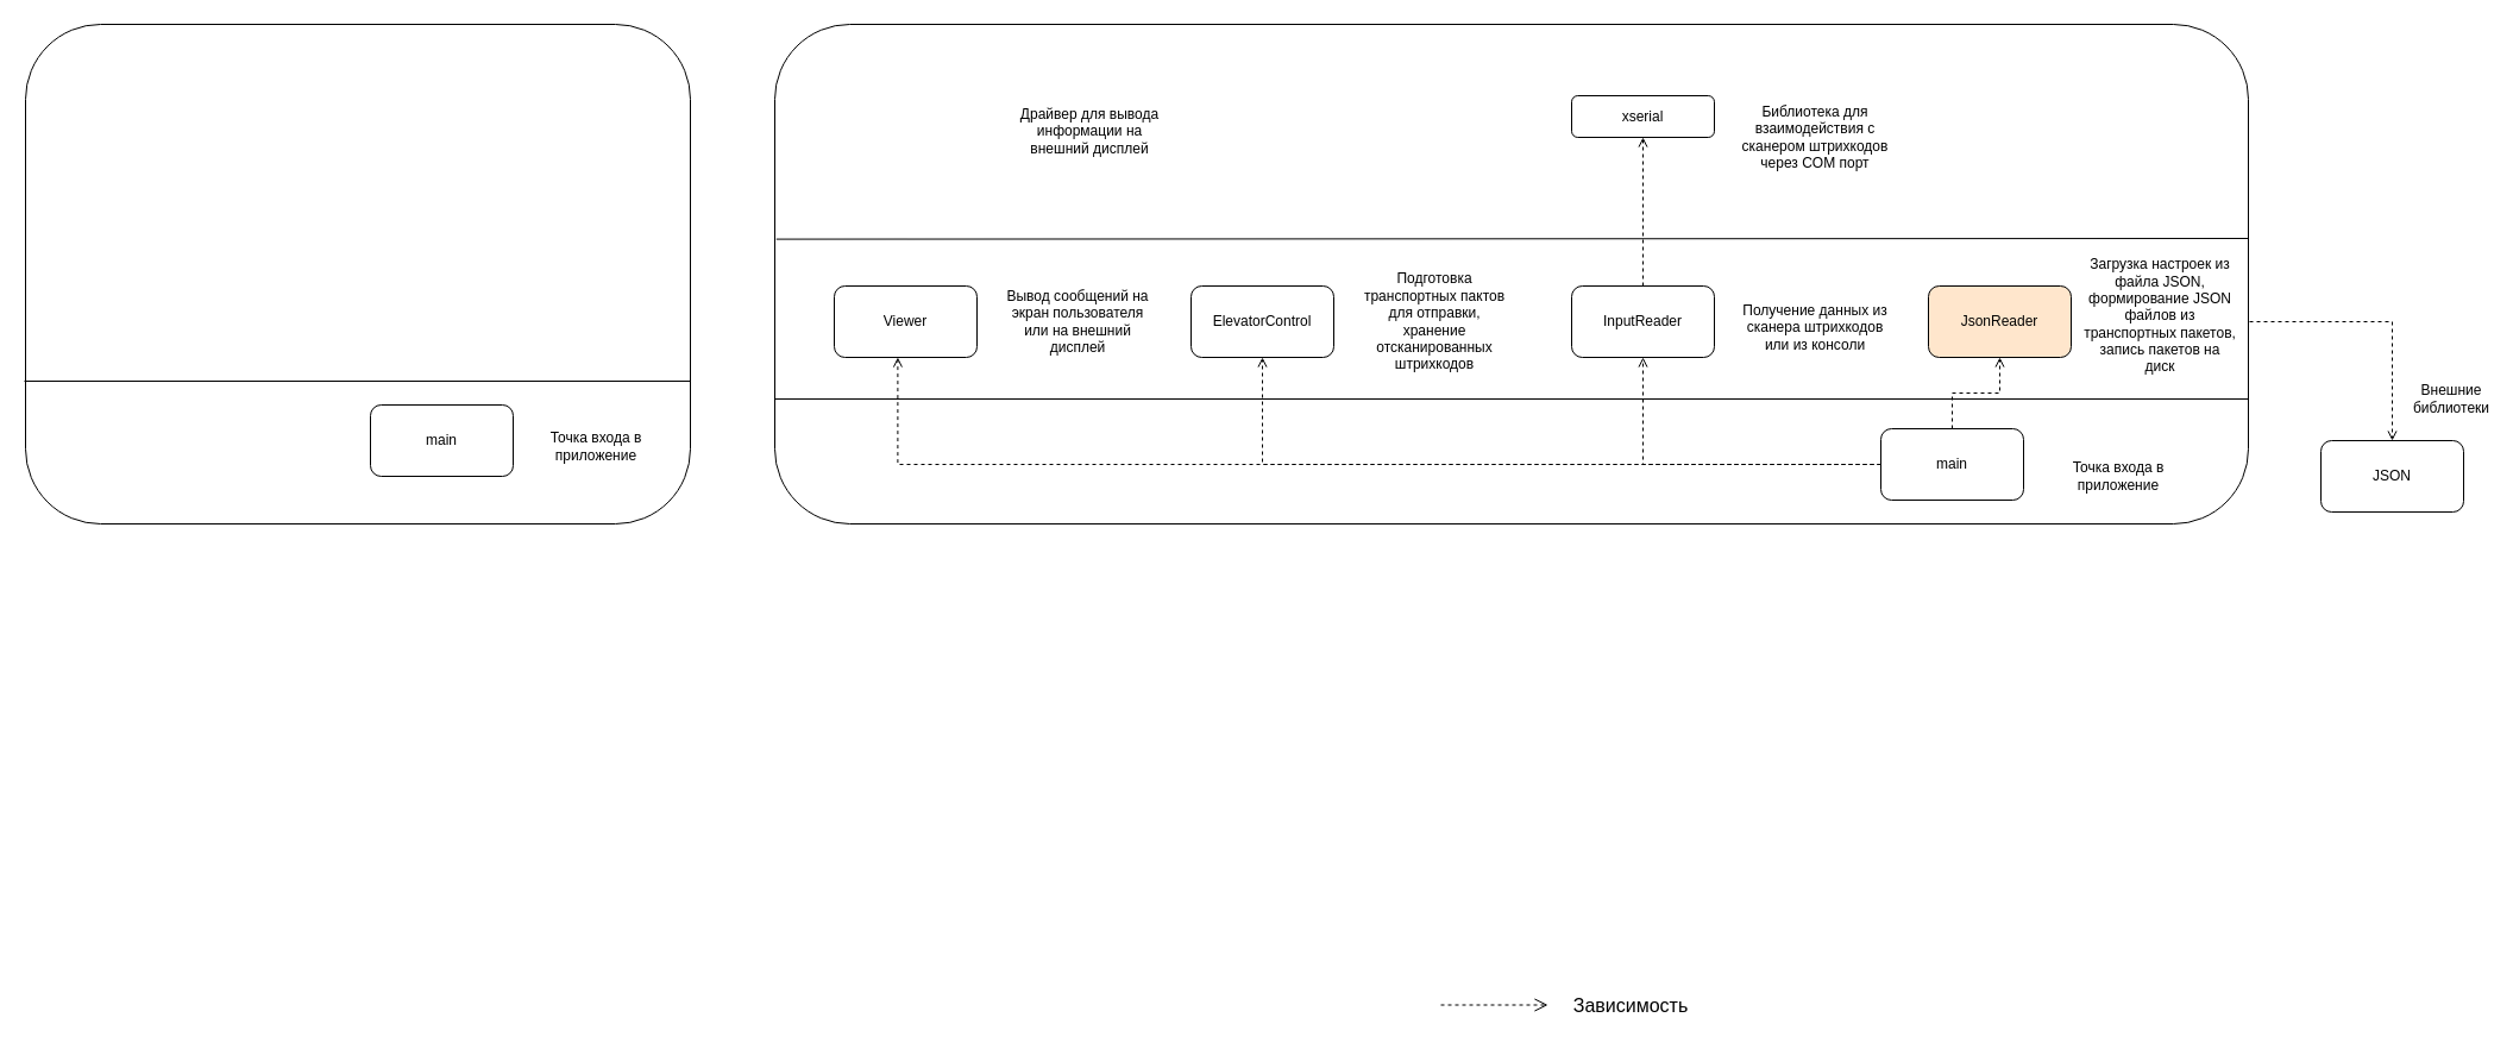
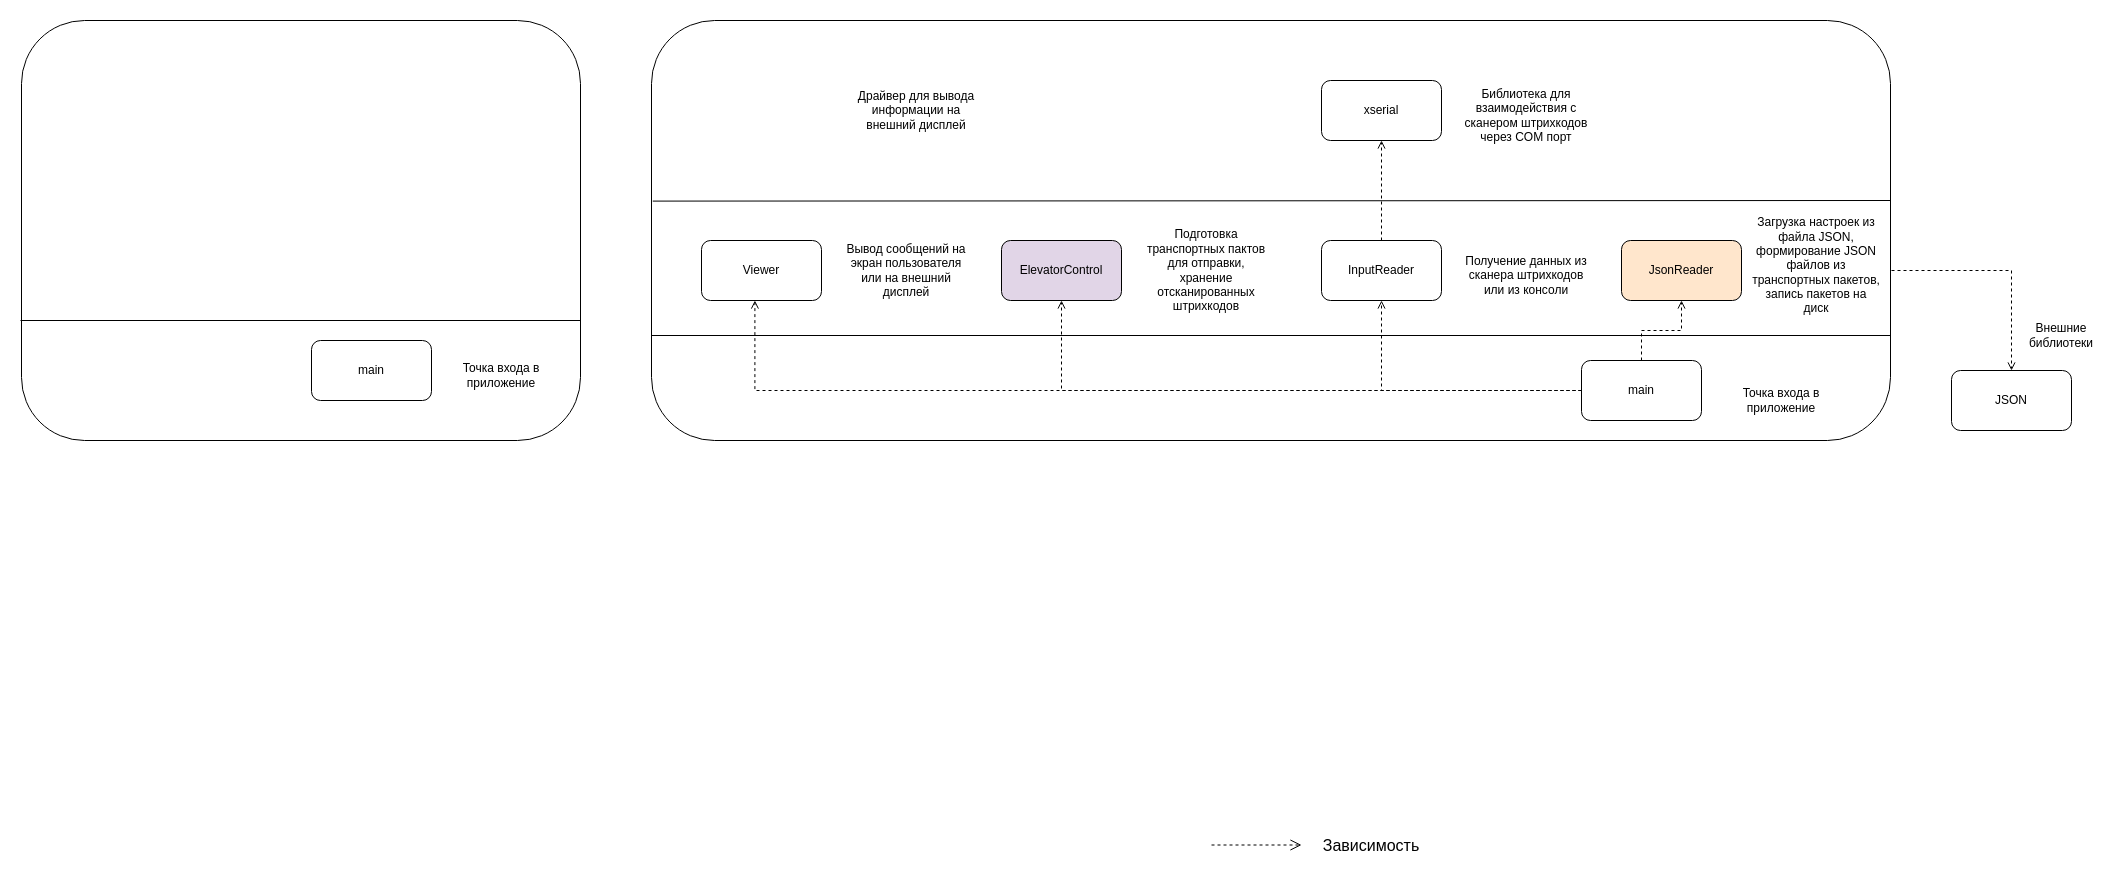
  <mxCell id="0" />
  <mxCell id="1" parent="0" />
  <mxCell id="2" value="" style="endArrow=open;html=1;rounded=0;dashed=1;endFill=0;endSize=9;" edge="1" parent="1"><mxGeometry width="50" height="50" relative="1" as="geometry"><mxPoint x="1211" y="844.5" as="sourcePoint" /><mxPoint x="1301" y="844.5" as="targetPoint" /></mxGeometry></mxCell>
  <mxCell id="3" value="&lt;font style=&quot;font-size: 16px;&quot;&gt;Зависимость&lt;/font&gt;" style="text;html=1;align=center;verticalAlign=middle;whiteSpace=wrap;rounded=0;" vertex="1" parent="1"><mxGeometry x="1311" y="830" width="120" height="30" as="geometry" /></mxCell>
  <mxCell id="4" style="edgeStyle=orthogonalEdgeStyle;rounded=0;orthogonalLoop=1;jettySize=auto;html=1;dashed=1;endArrow=open;endFill=0;exitX=1;exitY=0.5;exitDx=0;exitDy=0;" edge="1" parent="1" source="18" target="6"><mxGeometry relative="1" as="geometry"><mxPoint x="1891" y="370" as="sourcePoint" /></mxGeometry></mxCell>
  <mxCell id="5" value="" style="rounded=1;whiteSpace=wrap;html=1;" vertex="1" parent="1"><mxGeometry x="651" y="20" width="1239" height="420" as="geometry" /></mxCell>
  <mxCell id="6" value="JSON" style="rounded=1;whiteSpace=wrap;html=1;" vertex="1" parent="1"><mxGeometry x="1951" y="370" width="120" height="60" as="geometry" /></mxCell>
  <mxCell id="7" value="Внешние библиотеки" style="text;html=1;align=center;verticalAlign=middle;whiteSpace=wrap;rounded=0;" vertex="1" parent="1"><mxGeometry x="2031" y="320" width="60" height="30" as="geometry" /></mxCell>
  <mxCell id="8" value="" style="endArrow=none;html=1;rounded=0;exitX=0;exitY=0.75;exitDx=0;exitDy=0;entryX=1;entryY=0.75;entryDx=0;entryDy=0;" edge="1" parent="1" source="5" target="5"><mxGeometry width="50" height="50" relative="1" as="geometry"><mxPoint x="1491" y="300" as="sourcePoint" /><mxPoint x="1541" y="250" as="targetPoint" /></mxGeometry></mxCell>
  <mxCell id="9" style="edgeStyle=orthogonalEdgeStyle;rounded=0;orthogonalLoop=1;jettySize=auto;html=1;dashed=1;endArrow=open;endFill=0;entryX=0.5;entryY=1;entryDx=0;entryDy=0;" edge="1" parent="1" source="12" target="18"><mxGeometry relative="1" as="geometry"><Array as="points" /></mxGeometry></mxCell>
  <mxCell id="10" value="" style="edgeStyle=orthogonalEdgeStyle;rounded=0;orthogonalLoop=1;jettySize=auto;html=1;endArrow=open;endFill=0;dashed=1;" edge="1" parent="1" source="12" target="16"><mxGeometry relative="1" as="geometry" /></mxCell>
  <mxCell id="11" style="edgeStyle=orthogonalEdgeStyle;rounded=0;orthogonalLoop=1;jettySize=auto;html=1;exitX=0;exitY=0.5;exitDx=0;exitDy=0;entryX=0.5;entryY=1;entryDx=0;entryDy=0;endArrow=open;endFill=0;dashed=1;" edge="1" parent="1" source="12" target="17"><mxGeometry relative="1" as="geometry" /></mxCell>
  <mxCell id="12" value="main" style="rounded=1;whiteSpace=wrap;html=1;" vertex="1" parent="1"><mxGeometry x="1581" y="360" width="120" height="60" as="geometry" /></mxCell>
  <mxCell id="13" value="Точка входа в приложение" style="text;html=1;align=center;verticalAlign=middle;whiteSpace=wrap;rounded=0;" vertex="1" parent="1"><mxGeometry x="1721" y="385" width="120" height="30" as="geometry" /></mxCell>
  <mxCell id="14" value="" style="endArrow=none;html=1;rounded=0;exitX=0.001;exitY=0.43;exitDx=0;exitDy=0;entryX=1;entryY=0.75;entryDx=0;entryDy=0;exitPerimeter=0;" edge="1" parent="1" source="5"><mxGeometry width="50" height="50" relative="1" as="geometry"><mxPoint x="1140" y="200" as="sourcePoint" /><mxPoint x="1890" y="200" as="targetPoint" /></mxGeometry></mxCell>
  <mxCell id="15" value="" style="edgeStyle=orthogonalEdgeStyle;rounded=0;orthogonalLoop=1;jettySize=auto;html=1;endArrow=open;endFill=0;dashed=1;" edge="1" parent="1" source="16" target="22"><mxGeometry relative="1" as="geometry" /></mxCell>
  <mxCell id="16" value="InputReader" style="rounded=1;whiteSpace=wrap;html=1;" vertex="1" parent="1"><mxGeometry x="1321" y="240" width="120" height="60" as="geometry" /></mxCell>
- <mxCell id="17" value="ElevatorControl" style="rounded=1;whiteSpace=wrap;html=1;" vertex="1" parent="1"><mxGeometry x="1001" y="240" width="120" height="60" as="geometry" /></mxCell>
+ <mxCell id="17" value="ElevatorControl" style="rounded=1;whiteSpace=wrap;html=1;fillColor=#e1d5e7;" vertex="1" parent="1"><mxGeometry x="1001" y="240" width="120" height="60" as="geometry" /></mxCell>
  <mxCell id="18" value="JsonReader" style="rounded=1;whiteSpace=wrap;html=1;fillColor=#ffe6cc;" vertex="1" parent="1"><mxGeometry x="1621" y="240" width="120" height="60" as="geometry" /></mxCell>
  <mxCell id="19" value="Получение данных из сканера штрихкодов или из консоли" style="text;html=1;align=center;verticalAlign=middle;whiteSpace=wrap;rounded=0;" vertex="1" parent="1"><mxGeometry x="1461" y="230" width="130" height="90" as="geometry" /></mxCell>
  <mxCell id="20" value="Подготовка транспортных пактов для отправки, хранение отсканированных штрихкодов" style="text;html=1;align=center;verticalAlign=middle;whiteSpace=wrap;rounded=0;" vertex="1" parent="1"><mxGeometry x="1141" y="225" width="130" height="90" as="geometry" /></mxCell>
  <mxCell id="21" value="Загрузка настроек из файла JSON, формирование JSON файлов из транспортных пакетов, запись пакетов на диск" style="text;html=1;align=center;verticalAlign=middle;whiteSpace=wrap;rounded=0;" vertex="1" parent="1"><mxGeometry x="1751" y="210" width="130" height="110" as="geometry" /></mxCell>
- <mxCell id="22" value="xserial" style="rounded=1;whiteSpace=wrap;html=1;" vertex="1" parent="1"><mxGeometry x="1321" y="80" width="120" height="35" as="geometry" /></mxCell>
+ <mxCell id="22" value="xserial" style="rounded=1;whiteSpace=wrap;html=1;" vertex="1" parent="1"><mxGeometry x="1321" y="80" width="120" height="60" as="geometry" /></mxCell>
  <mxCell id="23" value="Библиотека для взаимодействия с сканером штрихкодов через COM порт" style="text;html=1;align=center;verticalAlign=middle;whiteSpace=wrap;rounded=0;" vertex="1" parent="1"><mxGeometry x="1461" y="70" width="130" height="90" as="geometry" /></mxCell>
  <mxCell id="24" value="Viewer" style="rounded=1;whiteSpace=wrap;html=1;" vertex="1" parent="1"><mxGeometry x="701" y="240" width="120" height="60" as="geometry" /></mxCell>
  <mxCell id="25" style="edgeStyle=orthogonalEdgeStyle;rounded=0;orthogonalLoop=1;jettySize=auto;html=1;entryX=0.445;entryY=1;entryDx=0;entryDy=0;entryPerimeter=0;dashed=1;endArrow=open;endFill=0;" edge="1" parent="1" source="12" target="24"><mxGeometry relative="1" as="geometry" /></mxCell>
  <mxCell id="26" value="Вывод сообщений на экран пользователя или на внешний дисплей" style="text;html=1;align=center;verticalAlign=middle;whiteSpace=wrap;rounded=0;" vertex="1" parent="1"><mxGeometry x="841" y="225" width="130" height="90" as="geometry" /></mxCell>
  <mxCell id="27" value="Драйвер для вывода информации на внешний дисплей" style="text;html=1;align=center;verticalAlign=middle;whiteSpace=wrap;rounded=0;" vertex="1" parent="1"><mxGeometry x="851" y="65" width="130" height="90" as="geometry" /></mxCell>
  <mxCell id="28" value="" style="rounded=1;whiteSpace=wrap;html=1;" vertex="1" parent="1"><mxGeometry x="21" y="20" width="559" height="420" as="geometry" /></mxCell>
  <mxCell id="29" value="main" style="rounded=1;whiteSpace=wrap;html=1;" vertex="1" parent="1"><mxGeometry x="311" y="340" width="120" height="60" as="geometry" /></mxCell>
  <mxCell id="30" value="Точка входа в приложение" style="text;html=1;align=center;verticalAlign=middle;whiteSpace=wrap;rounded=0;" vertex="1" parent="1"><mxGeometry x="441" y="360" width="120" height="30" as="geometry" /></mxCell>
  <mxCell id="31" value="" style="endArrow=none;html=1;rounded=0;entryX=1;entryY=0.75;entryDx=0;entryDy=0;" edge="1" parent="1"><mxGeometry width="50" height="50" relative="1" as="geometry"><mxPoint x="20" y="320" as="sourcePoint" /><mxPoint x="580" y="320" as="targetPoint" /></mxGeometry></mxCell>
